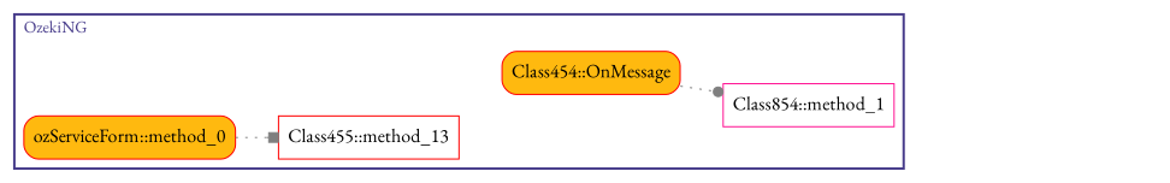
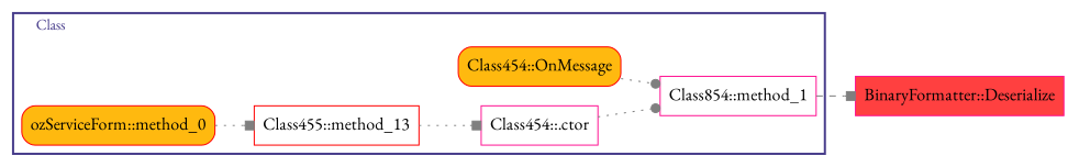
  digraph {
    fontname="EB Garamond"
    rankdir=LR
    node [color=deeppink fontname="EB Garamond" fontsize=16 shape=box]
    edge [arrowhead=box color=gray50 fontname="EB Garamond" style=dotted]
    n1 [label="Class854::method_1"]
+   n2 [label="Class454::.ctor"]
    n3 [color=red fillcolor=darkgoldenrod1 label="Class454::OnMessage" style="filled, rounded"]
    n4 [color=red label="Class455::method_13"]
    n5 [color=red fillcolor=darkgoldenrod1 label="ozServiceForm::method_0" style="filled, rounded"]
+   n6 [fillcolor=brown1 label="BinaryFormatter::Deserialize" style=filled]
    subgraph cluster_1 {
      color=darkslateblue
      fontcolor=darkslateblue
-     label=OzekiNG
+     label=Class
      labeljust=l
      penwidth=2
      n1
+     n2
      n3
      n4
      n5
    }
+   n1 -> n6 [style=dashed]
+   n2 -> n1 [arrowhead=dot]
    n3 -> n1 [arrowhead=dot]
+   n4 -> n2
    n5 -> n4
  }
